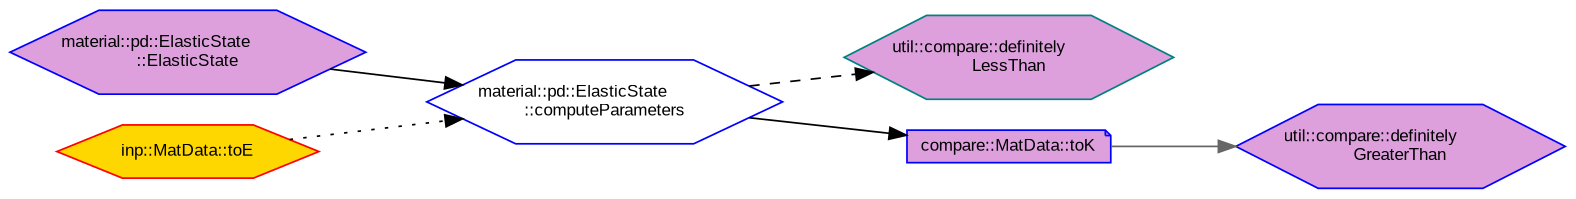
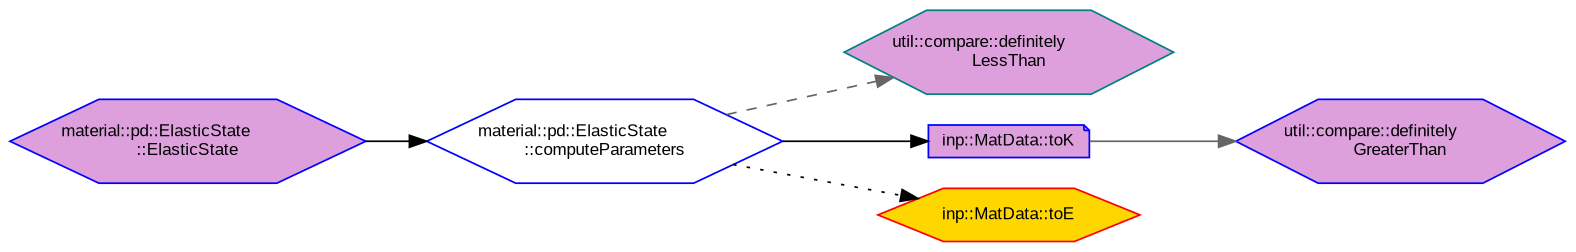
  digraph {
    fontname="Liberation Sans"
    rankdir=LR
    node [color=blue fillcolor=plum fontname="Liberation Sans" fontsize=10 shape=hexagon style=filled]
    edge [color=black fontname="Liberation Sans" fontsize=10 labelfontname=Helvetica labelfontsize=10 style=solid]
    n1 [fontcolor=black height=0.2 label="material::pd::ElasticState\l::ElasticState" width=0.4]
    n2 [fillcolor=white height=0.2 label="material::pd::ElasticState\l::computeParameters" width=0.4]
    n3 [color=teal height=0.2 label="util::compare::definitely\lLessThan" width=0.4]
-   n4 [height=0.2 label="compare::MatData::toK" shape=note width=0.4]
+   n4 [height=0.2 label="inp::MatData::toK" shape=note width=0.4]
    n5 [color=red fillcolor=gold height=0.2 label="inp::MatData::toE" width=0.4]
    n6 [height=0.2 label="util::compare::definitely\lGreaterThan" width=0.4]
    n1 -> n2
-   n2 -> n3 [style=dashed]
+   n2 -> n3 [color=gray40 style=dashed]
    n2 -> n4
-   n5 -> n2 [style=dotted]
+   n2 -> n5 [style=dotted]
    n4 -> n6 [color=gray40]
  }
